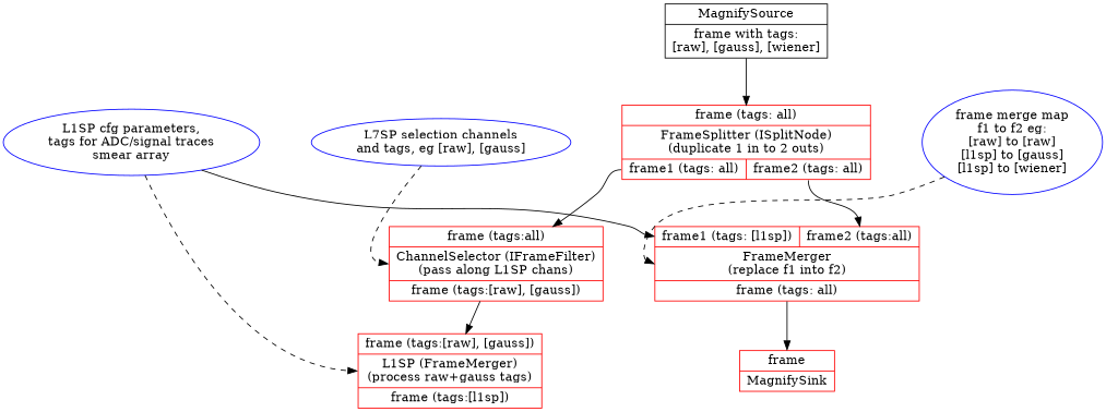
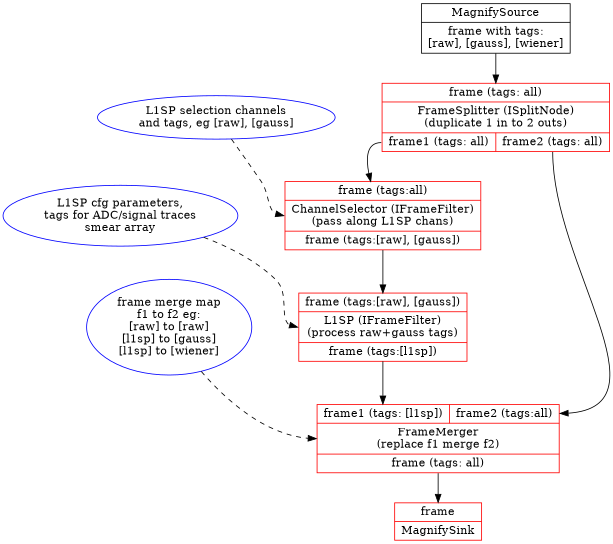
  digraph {
    nodesep=0.8
    node [color=red shape=record]
-   n1 [color=blue label="L7SP selection channels\nand tags, eg [raw], [gauss]" shape=""]
+   n1 [color=blue label="L1SP selection channels\nand tags, eg [raw], [gauss]" shape=""]
    n2 [label="{{<in0>frame (tags:all)}|{ChannelSelector (IFrameFilter)\n(pass along L1SP chans)}|{<out0>frame (tags:[raw], [gauss])}}"]
-   n3 [label="{{<in0>frame (tags:[raw], [gauss])}|{L1SP (FrameMerger)\n(process raw+gauss tags)}|{<out0>frame (tags:[l1sp])}}"]
+   n3 [label="{{<in0>frame (tags:[raw], [gauss])}|{L1SP (IFrameFilter)\n(process raw+gauss tags)}|{<out0>frame (tags:[l1sp])}}"]
    n4 [color=blue label="L1SP cfg parameters,\ntags for ADC/signal traces\nsmear array" shape=""]
-   n5 [label="{{<in0>frame1 (tags: [l1sp])|<in1>frame2 (tags:all)}|{FrameMerger\n(replace f1 into f2)}|{<out0>frame (tags: all)}}"]
+   n5 [label="{{<in0>frame1 (tags: [l1sp])|<in1>frame2 (tags:all)}|{FrameMerger\n(replace f1 merge f2)}|{<out0>frame (tags: all)}}"]
    n6 [color=blue label="frame merge map\nf1 to f2 eg:\n[raw] to [raw]\n[l1sp] to [gauss]\n[l1sp] to [wiener]" shape=""]
    n7 [label="{{<in0>frame}|{MagnifySink}}"]
    n8 [color=black label="{{MagnifySource}|{frame with tags:\n[raw], [gauss], [wiener]}}"]
    n9 [label="{{<in0>frame (tags: all)}|{FrameSplitter (ISplitNode)\n(duplicate 1 in to 2 outs)}|{<out0>frame1 (tags: all)|<out1>frame2 (tags: all)}}"]
    n1 -> n2 [headport=w style=dashed]
    n2 -> n3
-   n4 -> n5 [headport=in0]
+   n3 -> n5 [headport=in0]
    n4 -> n3 [headport=w style=dashed]
    n5 -> n7 [headport=in0 tailport=out0]
    n6 -> n5 [headport=w style=dashed]
    n8 -> n9
    n9 -> n2 [tailport=out0]
    n9 -> n5 [headport=in1 tailport=out1]
  }
